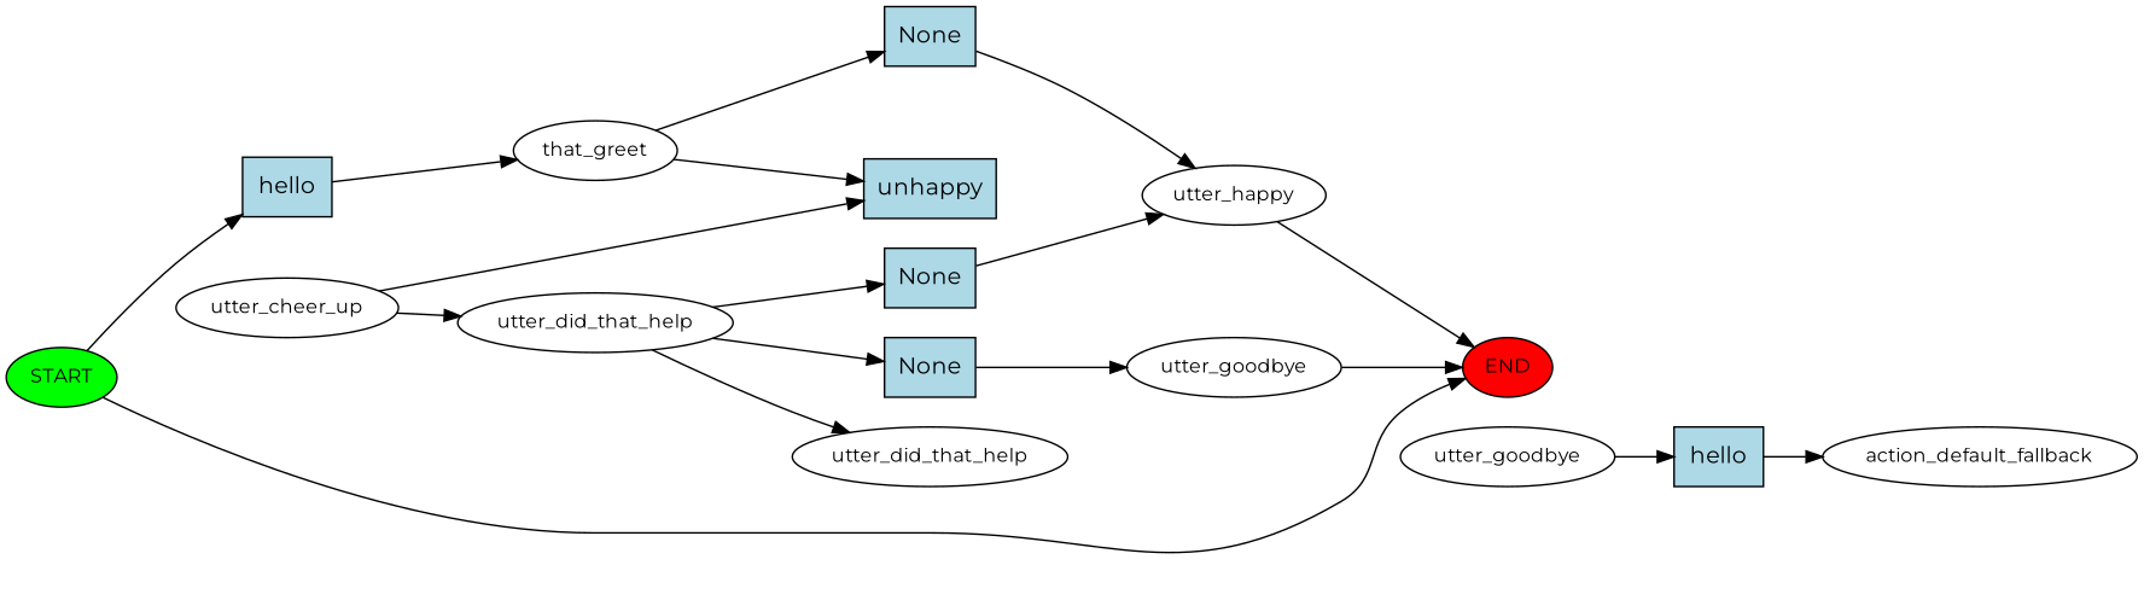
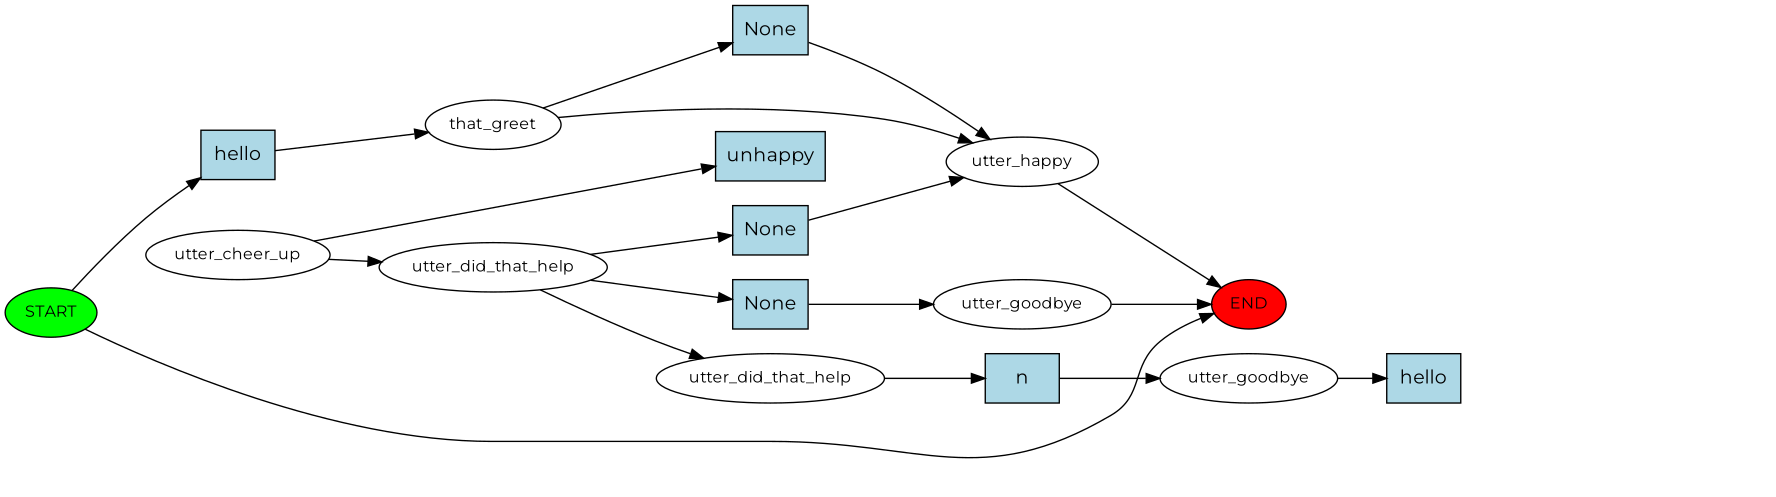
  digraph {
    fontname=Montserrat
    rankdir=LR
    node [fontname=Montserrat fontsize=12 style=filled]
    edge [fontname=Montserrat]
    n1 [fillcolor=green label=START]
    n2 [fillcolor=red label=END]
    n3 [fillcolor=lightblue label=hello shape=rect fontsize=""]
    n4 [label=that_greet style=""]
    n5 [fillcolor=lightblue label=None shape=rect fontsize=""]
    n6 [fillcolor=lightblue label=unhappy shape=rect fontsize=""]
    n7 [label=utter_happy style=""]
    n8 [label=utter_cheer_up style=""]
    n9 [label=utter_did_that_help style=""]
    n10 [label=utter_did_that_help style=""]
    n11 [fillcolor=lightblue label=None shape=rect fontsize=""]
    n12 [fillcolor=lightblue label=None shape=rect fontsize=""]
+   n13 [fillcolor=lightblue label=n shape=rect fontsize=""]
    n14 [label=utter_goodbye style=""]
    n15 [label=utter_goodbye style=""]
    n16 [fillcolor=lightblue label=hello shape=rect fontsize=""]
-   n17 [label=action_default_fallback style=""]
    n1 -> n2
    n1 -> n3
    n3 -> n4
    n4 -> n5
-   n4 -> n6
+   n4 -> n7
    n5 -> n7
    n7 -> n2
    n8 -> n6
    n8 -> n9
    n9 -> n10
    n9 -> n11
    n9 -> n12
+   n10 -> n13
    n11 -> n7
    n12 -> n14
+   n13 -> n15
    n14 -> n2
    n15 -> n16
-   n16 -> n17
  }
